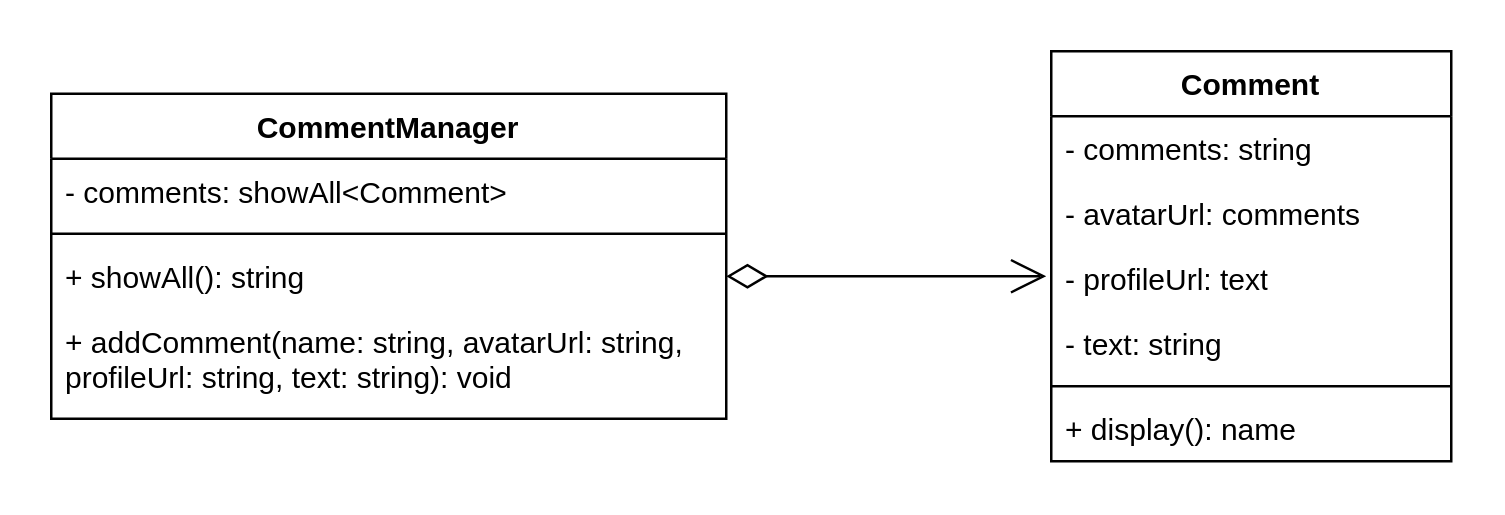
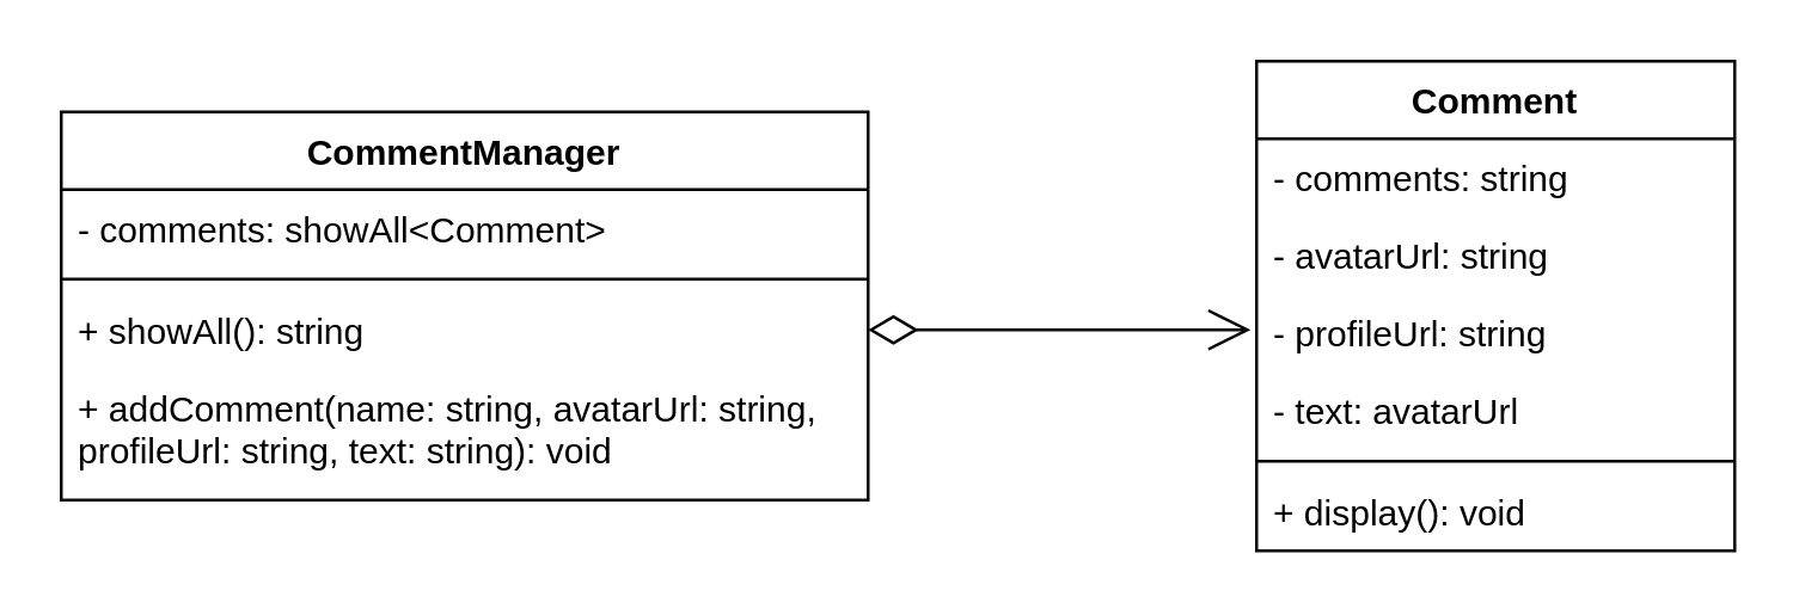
  <mxCell id="0" />
  <mxCell id="1" parent="0" />
  <mxCell id="2" value="Comment" style="swimlane;fontStyle=1;align=center;verticalAlign=top;childLayout=stackLayout;horizontal=1;startSize=26;horizontalStack=0;resizeParent=1;resizeParentMax=0;resizeLast=0;collapsible=1;marginBottom=0;whiteSpace=wrap;html=1;" vertex="1" parent="1"><mxGeometry x="420" y="20" width="160" height="164" as="geometry" /></mxCell>
  <mxCell id="3" value="- comments: string" style="text;strokeColor=none;fillColor=none;align=left;verticalAlign=top;spacingLeft=4;spacingRight=4;overflow=hidden;rotatable=0;points=[[0,0.5],[1,0.5]];portConstraint=eastwest;whiteSpace=wrap;html=1;" vertex="1" parent="2"><mxGeometry y="26" width="160" height="26" as="geometry" /></mxCell>
- <mxCell id="4" value="- avatarUrl: comments" style="text;strokeColor=none;fillColor=none;align=left;verticalAlign=top;spacingLeft=4;spacingRight=4;overflow=hidden;rotatable=0;points=[[0,0.5],[1,0.5]];portConstraint=eastwest;whiteSpace=wrap;html=1;" vertex="1" parent="2"><mxGeometry y="52" width="160" height="26" as="geometry" /></mxCell>
- <mxCell id="5" value="- profileUrl: text" style="text;strokeColor=none;fillColor=none;align=left;verticalAlign=top;spacingLeft=4;spacingRight=4;overflow=hidden;rotatable=0;points=[[0,0.5],[1,0.5]];portConstraint=eastwest;whiteSpace=wrap;html=1;" vertex="1" parent="2"><mxGeometry y="78" width="160" height="26" as="geometry" /></mxCell>
- <mxCell id="6" value="- text: string" style="text;strokeColor=none;fillColor=none;align=left;verticalAlign=top;spacingLeft=4;spacingRight=4;overflow=hidden;rotatable=0;points=[[0,0.5],[1,0.5]];portConstraint=eastwest;whiteSpace=wrap;html=1;" vertex="1" parent="2"><mxGeometry y="104" width="160" height="26" as="geometry" /></mxCell>
+ <mxCell id="4" value="- avatarUrl: string" style="text;strokeColor=none;fillColor=none;align=left;verticalAlign=top;spacingLeft=4;spacingRight=4;overflow=hidden;rotatable=0;points=[[0,0.5],[1,0.5]];portConstraint=eastwest;whiteSpace=wrap;html=1;" vertex="1" parent="2"><mxGeometry y="52" width="160" height="26" as="geometry" /></mxCell>
+ <mxCell id="5" value="- profileUrl: string" style="text;strokeColor=none;fillColor=none;align=left;verticalAlign=top;spacingLeft=4;spacingRight=4;overflow=hidden;rotatable=0;points=[[0,0.5],[1,0.5]];portConstraint=eastwest;whiteSpace=wrap;html=1;" vertex="1" parent="2"><mxGeometry y="78" width="160" height="26" as="geometry" /></mxCell>
+ <mxCell id="6" value="- text: avatarUrl" style="text;strokeColor=none;fillColor=none;align=left;verticalAlign=top;spacingLeft=4;spacingRight=4;overflow=hidden;rotatable=0;points=[[0,0.5],[1,0.5]];portConstraint=eastwest;whiteSpace=wrap;html=1;" vertex="1" parent="2"><mxGeometry y="104" width="160" height="26" as="geometry" /></mxCell>
  <mxCell id="7" value="" style="line;strokeWidth=1;fillColor=none;align=left;verticalAlign=middle;spacingTop=-1;spacingLeft=3;spacingRight=3;rotatable=0;labelPosition=right;points=[];portConstraint=eastwest;strokeColor=inherit;" vertex="1" parent="2"><mxGeometry y="130" width="160" height="8" as="geometry" /></mxCell>
- <mxCell id="8" value="+ display(): name" style="text;strokeColor=none;fillColor=none;align=left;verticalAlign=top;spacingLeft=4;spacingRight=4;overflow=hidden;rotatable=0;points=[[0,0.5],[1,0.5]];portConstraint=eastwest;whiteSpace=wrap;html=1;" vertex="1" parent="2"><mxGeometry y="138" width="160" height="26" as="geometry" /></mxCell>
+ <mxCell id="8" value="+ display(): void" style="text;strokeColor=none;fillColor=none;align=left;verticalAlign=top;spacingLeft=4;spacingRight=4;overflow=hidden;rotatable=0;points=[[0,0.5],[1,0.5]];portConstraint=eastwest;whiteSpace=wrap;html=1;" vertex="1" parent="2"><mxGeometry y="138" width="160" height="26" as="geometry" /></mxCell>
  <mxCell id="9" value="CommentManager" style="swimlane;fontStyle=1;align=center;verticalAlign=top;childLayout=stackLayout;horizontal=1;startSize=26;horizontalStack=0;resizeParent=1;resizeParentMax=0;resizeLast=0;collapsible=1;marginBottom=0;whiteSpace=wrap;html=1;" vertex="1" parent="1"><mxGeometry x="20" y="37" width="270" height="130" as="geometry" /></mxCell>
  <mxCell id="10" value="- comments: showAll&amp;lt;Comment&amp;gt;" style="text;strokeColor=none;fillColor=none;align=left;verticalAlign=top;spacingLeft=4;spacingRight=4;overflow=hidden;rotatable=0;points=[[0,0.5],[1,0.5]];portConstraint=eastwest;whiteSpace=wrap;html=1;" vertex="1" parent="9"><mxGeometry y="26" width="270" height="26" as="geometry" /></mxCell>
  <mxCell id="11" value="" style="line;strokeWidth=1;fillColor=none;align=left;verticalAlign=middle;spacingTop=-1;spacingLeft=3;spacingRight=3;rotatable=0;labelPosition=right;points=[];portConstraint=eastwest;strokeColor=inherit;" vertex="1" parent="9"><mxGeometry y="52" width="270" height="8" as="geometry" /></mxCell>
  <mxCell id="12" value="+ showAll(): string" style="text;strokeColor=none;fillColor=none;align=left;verticalAlign=top;spacingLeft=4;spacingRight=4;overflow=hidden;rotatable=0;points=[[0,0.5],[1,0.5]];portConstraint=eastwest;whiteSpace=wrap;html=1;" vertex="1" parent="9"><mxGeometry y="60" width="270" height="26" as="geometry" /></mxCell>
  <mxCell id="13" value="+ addComment(name: string, avatarUrl: string, profileUrl: string, text: string): void" style="text;strokeColor=none;fillColor=none;align=left;verticalAlign=top;spacingLeft=4;spacingRight=4;overflow=hidden;rotatable=0;points=[[0,0.5],[1,0.5]];portConstraint=eastwest;whiteSpace=wrap;html=1;" vertex="1" parent="9"><mxGeometry y="86" width="270" height="44" as="geometry" /></mxCell>
  <mxCell id="14" value="" style="endArrow=open;html=1;endSize=12;startArrow=diamondThin;startSize=14;startFill=0;align=left;verticalAlign=bottom;rounded=0;fontSize=12;exitX=1;exitY=0.5;exitDx=0;exitDy=0;" edge="1" parent="1" source="12"><mxGeometry x="-1" y="3" relative="1" as="geometry"><mxPoint x="300" y="230" as="sourcePoint" /><mxPoint x="418" y="110" as="targetPoint" /></mxGeometry></mxCell>
